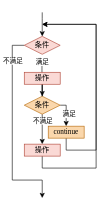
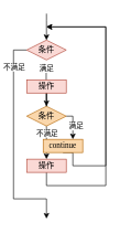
  <mxCell id="0" />
  <mxCell id="1" parent="0" />
  <mxCell id="2" style="edgeStyle=orthogonalEdgeStyle;rounded=0;orthogonalLoop=1;jettySize=auto;html=1;" edge="1" parent="1" source="6" target="18"><mxGeometry relative="1" as="geometry" /></mxCell>
  <mxCell id="3" value="不满足" style="edgeLabel;html=1;align=center;verticalAlign=middle;resizable=0;points=[];" vertex="1" connectable="0" parent="2"><mxGeometry x="-0.703" y="-3" relative="1" as="geometry"><mxPoint x="3" y="3" as="offset" /></mxGeometry></mxCell>
  <mxCell id="4" style="edgeStyle=orthogonalEdgeStyle;rounded=0;orthogonalLoop=1;jettySize=auto;html=1;" edge="1" parent="1" source="6" target="8"><mxGeometry relative="1" as="geometry"><Array as="points"><mxPoint x="110" y="175" /></Array></mxGeometry></mxCell>
  <mxCell id="5" value="满足" style="edgeLabel;html=1;align=center;verticalAlign=middle;resizable=0;points=[];" vertex="1" connectable="0" parent="4"><mxGeometry x="0.071" y="4" relative="1" as="geometry"><mxPoint as="offset" /></mxGeometry></mxCell>
  <mxCell id="6" value="&lt;font face=&quot;consolas&quot;&gt;条件&lt;/font&gt;" style="rhombus;whiteSpace=wrap;html=1;fillColor=#fad7ac;strokeColor=#b46504;" parent="1" vertex="1"><mxGeometry x="40" y="160" width="60" height="30" as="geometry" /></mxCell>
  <mxCell id="7" style="edgeStyle=orthogonalEdgeStyle;rounded=0;orthogonalLoop=1;jettySize=auto;html=1;exitX=0.5;exitY=1;exitDx=0;exitDy=0;" parent="1" source="8" edge="1"><mxGeometry relative="1" as="geometry"><mxPoint x="70" y="40" as="targetPoint" /><Array as="points"><mxPoint x="110" y="250" /><mxPoint x="160" y="250" /><mxPoint x="160" y="40" /></Array></mxGeometry></mxCell>
- <mxCell id="8" value="&lt;font face=&quot;consolas&quot;&gt;continue&lt;/font&gt;" style="rounded=0;whiteSpace=wrap;html=1;fillColor=#fad7ac;strokeColor=#b46504;" parent="1" vertex="1"><mxGeometry x="80" y="210" width="60" height="20" as="geometry" /></mxCell>
+ <mxCell id="8" value="&lt;font face=&quot;consolas&quot;&gt;continue&lt;/font&gt;" style="rounded=0;whiteSpace=wrap;html=1;fillColor=#fad7ac;strokeColor=#b46504;" parent="1" vertex="1"><mxGeometry x="65" y="210" width="60" height="20" as="geometry" /></mxCell>
  <mxCell id="9" style="edgeStyle=orthogonalEdgeStyle;rounded=0;orthogonalLoop=1;jettySize=auto;html=1;entryX=0.5;entryY=0;entryDx=0;entryDy=0;" parent="1" edge="1"><mxGeometry relative="1" as="geometry"><mxPoint x="69.58" y="100" as="sourcePoint" /><mxPoint x="69.58" y="130" as="targetPoint" /></mxGeometry></mxCell>
  <mxCell id="10" value="满足" style="edgeLabel;html=1;align=center;verticalAlign=middle;resizable=0;points=[];" parent="9" vertex="1" connectable="0"><mxGeometry x="0.619" y="-2" relative="1" as="geometry"><mxPoint x="2" y="-22" as="offset" /></mxGeometry></mxCell>
  <mxCell id="11" style="edgeStyle=orthogonalEdgeStyle;rounded=0;orthogonalLoop=1;jettySize=auto;html=1;" parent="1" source="13" edge="1"><mxGeometry relative="1" as="geometry"><Array as="points"><mxPoint x="20" y="75" /><mxPoint x="20" y="300" /><mxPoint x="70" y="300" /></Array><mxPoint x="70" y="330" as="targetPoint" /></mxGeometry></mxCell>
  <mxCell id="12" value="不满足" style="edgeLabel;html=1;align=center;verticalAlign=middle;resizable=0;points=[];" parent="11" vertex="1" connectable="0"><mxGeometry x="-0.892" y="1" relative="1" as="geometry"><mxPoint x="-2" y="24" as="offset" /></mxGeometry></mxCell>
  <mxCell id="13" value="条件" style="rhombus;whiteSpace=wrap;html=1;fillColor=#fad9d5;strokeColor=#ae4132;fontFamily=consolas;" parent="1" vertex="1"><mxGeometry x="40" y="60" width="60" height="30" as="geometry" /></mxCell>
  <mxCell id="14" style="edgeStyle=orthogonalEdgeStyle;rounded=0;orthogonalLoop=1;jettySize=auto;html=1;" parent="1" source="15" target="6" edge="1"><mxGeometry relative="1" as="geometry" /></mxCell>
  <mxCell id="15" value="操作" style="rounded=0;whiteSpace=wrap;html=1;fillColor=#fad9d5;strokeColor=#ae4132;fontFamily=consolas;" parent="1" vertex="1"><mxGeometry x="40" y="120" width="60" height="20" as="geometry" /></mxCell>
  <mxCell id="16" style="edgeStyle=orthogonalEdgeStyle;rounded=0;orthogonalLoop=1;jettySize=auto;html=1;" parent="1" source="18" edge="1"><mxGeometry relative="1" as="geometry"><mxPoint x="70" y="40" as="targetPoint" /><mxPoint x="70" y="320" as="sourcePoint" /><Array as="points"><mxPoint x="70" y="280" /><mxPoint x="160" y="280" /><mxPoint x="160" y="40" /></Array></mxGeometry></mxCell>
  <mxCell id="17" style="edgeStyle=orthogonalEdgeStyle;rounded=0;orthogonalLoop=1;jettySize=auto;html=1;" parent="1" target="13" edge="1"><mxGeometry relative="1" as="geometry"><mxPoint x="70" y="20" as="sourcePoint" /><Array as="points"><mxPoint x="70" y="30" /><mxPoint x="70" y="30" /></Array></mxGeometry></mxCell>
  <mxCell id="18" value="操作" style="rounded=0;whiteSpace=wrap;html=1;fillColor=#fad9d5;strokeColor=#ae4132;fontFamily=consolas;" vertex="1" parent="1"><mxGeometry x="40" y="240" width="60" height="20" as="geometry" /></mxCell>
